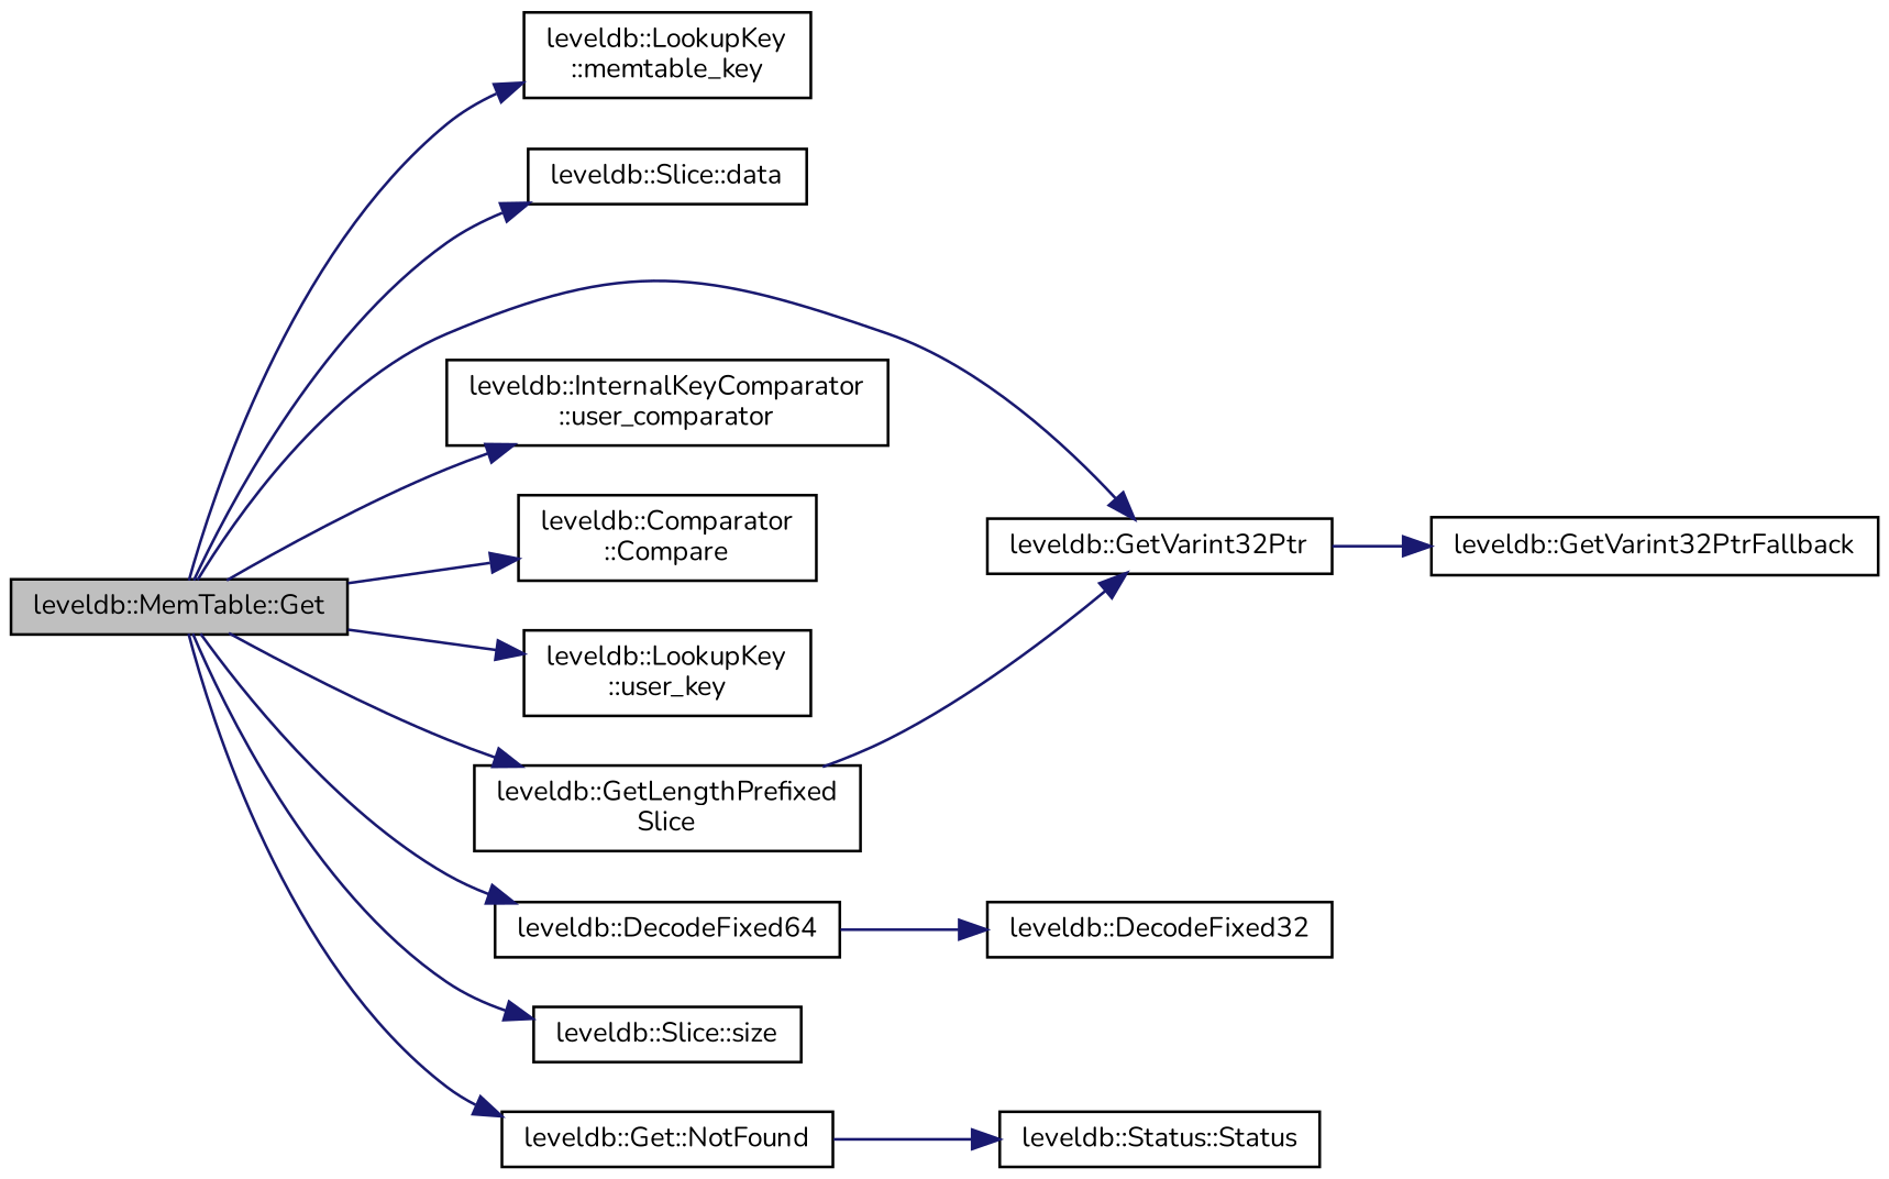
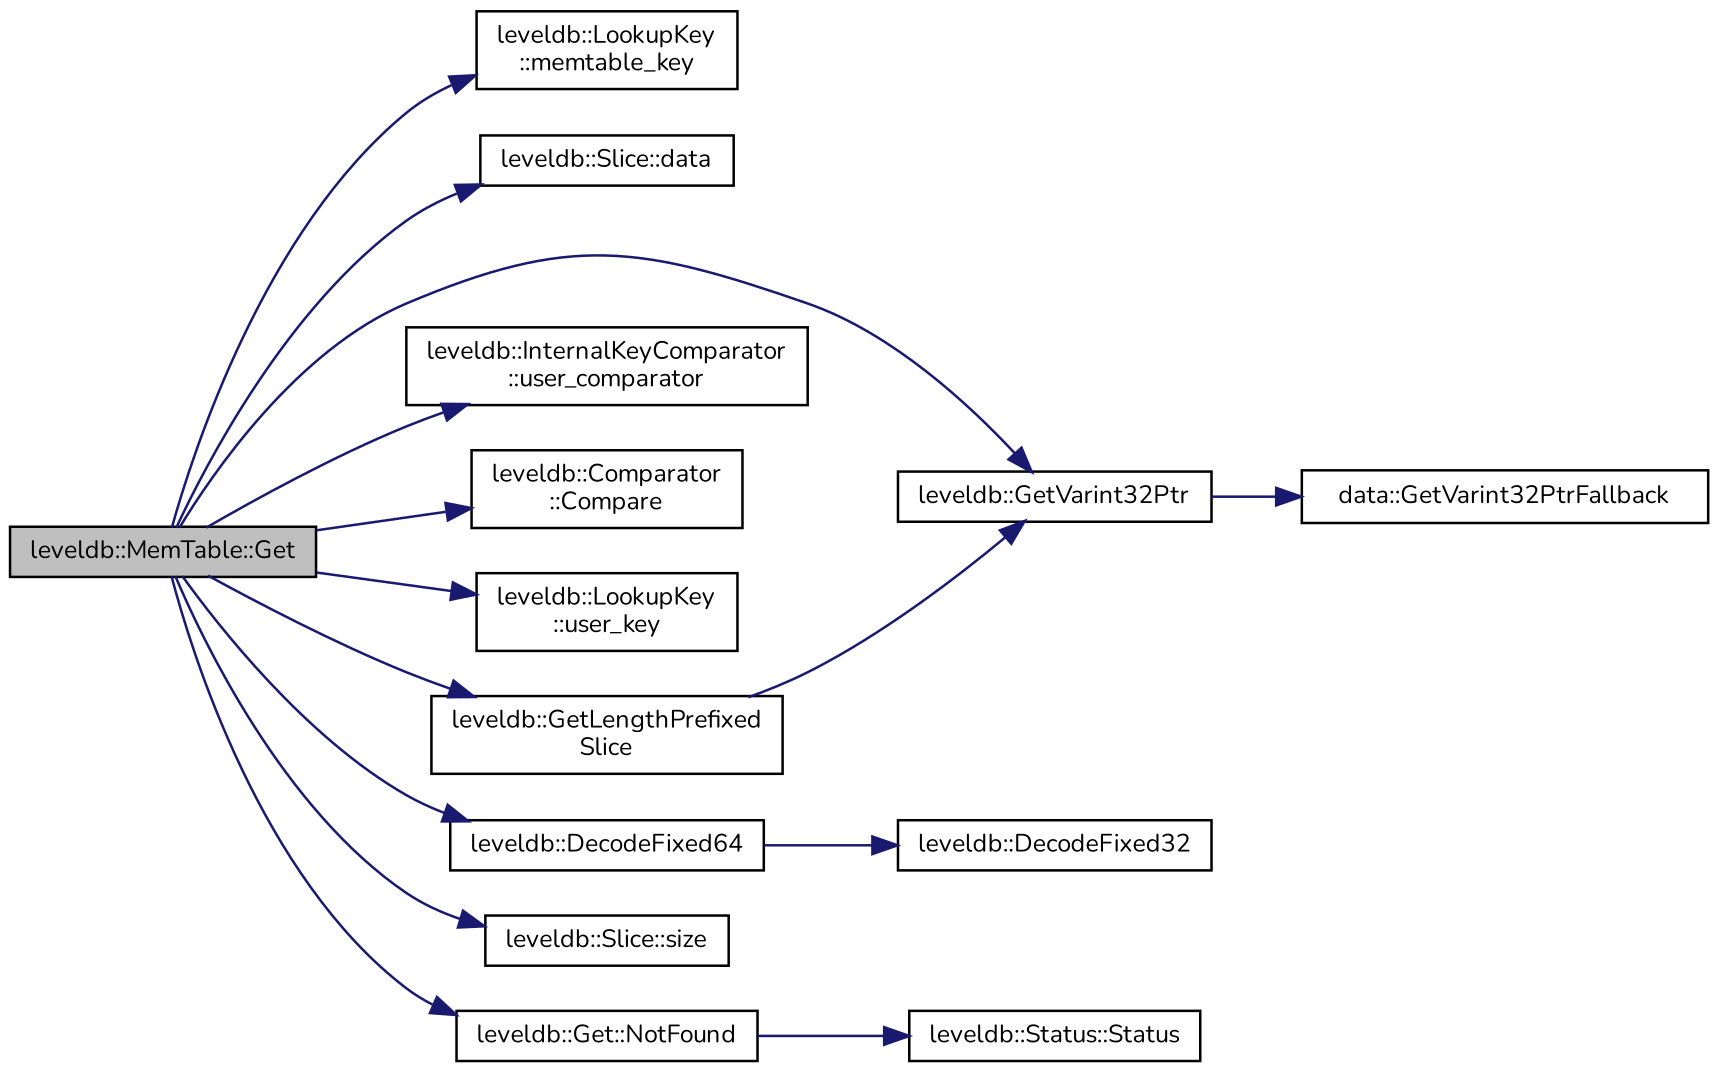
  digraph {
    fontname=Nunito
    rankdir=LR
    node [color=black fillcolor=white fontname=Nunito fontsize=10 shape=record style=filled]
    edge [color=midnightblue fontname=Nunito fontsize=10 labelfontname=Helvetica labelfontsize=10 style=solid]
    n1 [fillcolor=grey75 fontcolor=black height=0.2 label="leveldb::MemTable::Get" width=0.4]
    n2 [height=0.2 label="leveldb::LookupKey\l::memtable_key" width=0.4]
    n3 [height=0.2 label="leveldb::Slice::data" width=0.4]
    n4 [height=0.2 label="leveldb::GetVarint32Ptr" width=0.4]
    n5 [height=0.2 label="leveldb::InternalKeyComparator\l::user_comparator" width=0.4]
    n6 [height=0.2 label="leveldb::Comparator\l::Compare" width=0.4]
    n7 [height=0.2 label="leveldb::LookupKey\l::user_key" width=0.4]
    n8 [height=0.2 label="leveldb::DecodeFixed64" width=0.4]
    n9 [height=0.2 label="leveldb::GetLengthPrefixed\lSlice" width=0.4]
    n10 [height=0.2 label="leveldb::Slice::size" width=0.4]
    n11 [height=0.2 label="leveldb::Get::NotFound" width=0.4]
-   n12 [height=0.2 label="leveldb::GetVarint32PtrFallback" width=0.4]
+   n12 [height=0.2 label="data::GetVarint32PtrFallback" width=0.4]
    n13 [height=0.2 label="leveldb::DecodeFixed32" width=0.4]
    n14 [height=0.2 label="leveldb::Status::Status" width=0.4]
    n1 -> n2
    n1 -> n3
    n1 -> n4
    n1 -> n5
    n1 -> n6
    n1 -> n7
    n1 -> n8
    n1 -> n9
    n1 -> n10
    n1 -> n11
    n4 -> n12
    n8 -> n13
    n9 -> n4
    n11 -> n14
  }
